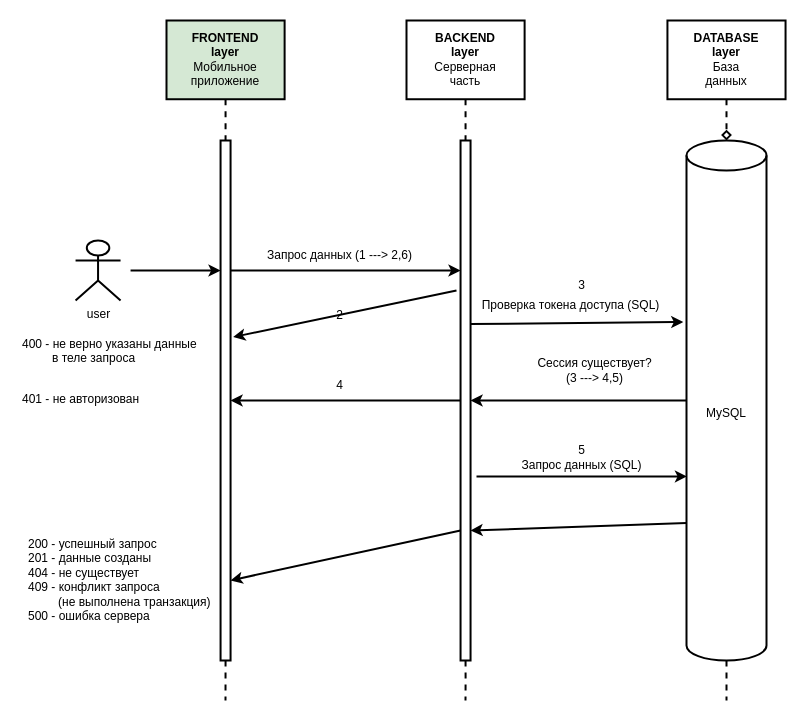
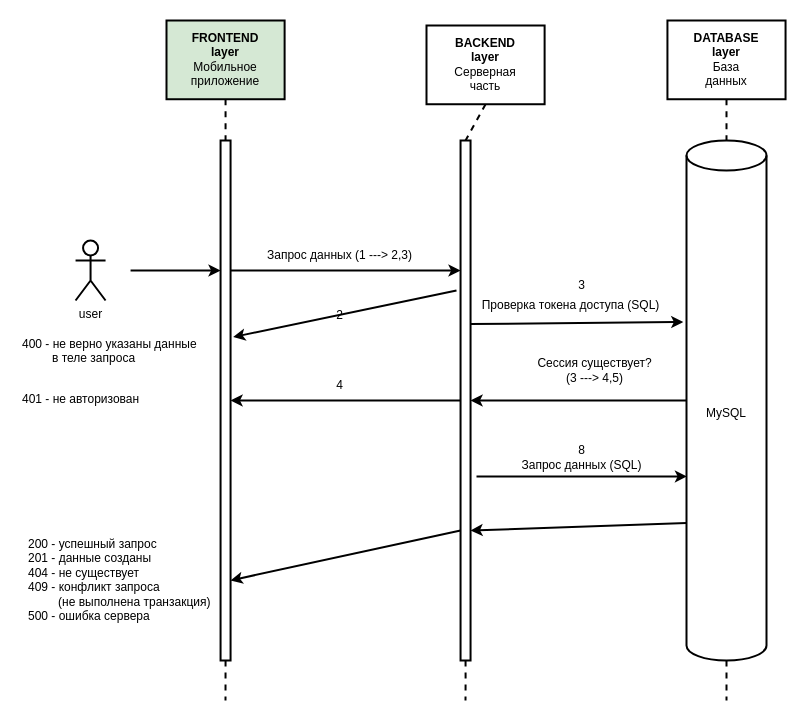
  <mxCell id="0" />
  <mxCell id="1" parent="0" />
  <mxCell id="2" style="rounded=0;orthogonalLoop=1;jettySize=auto;html=1;exitX=1;exitY=0.5;exitDx=0;exitDy=0;entryX=0;entryY=0.25;entryDx=0;entryDy=0;strokeWidth=2;endArrow=classic;endFill=1;" parent="1" source="3" target="7" edge="1"><mxGeometry relative="1" as="geometry" /></mxCell>
  <mxCell id="3" value="" style="rounded=0;whiteSpace=wrap;html=1;strokeColor=none;fillColor=none;" parent="1" vertex="1"><mxGeometry x="50.06" y="210" width="80" height="120" as="geometry" /></mxCell>
- <mxCell id="4" value="user" style="shape=umlActor;verticalLabelPosition=bottom;verticalAlign=top;html=1;outlineConnect=0;strokeWidth=2;" parent="1" vertex="1"><mxGeometry x="75.06" y="240" width="45" height="60" as="geometry" /></mxCell>
+ <mxCell id="4" value="user" style="shape=umlActor;verticalLabelPosition=bottom;verticalAlign=top;html=1;outlineConnect=0;strokeWidth=2;" parent="1" vertex="1"><mxGeometry x="75.06" y="240" width="30" height="60" as="geometry" /></mxCell>
  <mxCell id="5" style="edgeStyle=orthogonalEdgeStyle;rounded=0;orthogonalLoop=1;jettySize=auto;html=1;exitX=1;exitY=0.25;exitDx=0;exitDy=0;entryX=0;entryY=0.25;entryDx=0;entryDy=0;strokeWidth=2;endArrow=classic;endFill=1;" parent="1" source="7" target="14" edge="1"><mxGeometry relative="1" as="geometry" /></mxCell>
  <mxCell id="6" style="rounded=0;orthogonalLoop=1;jettySize=auto;html=1;exitX=0.5;exitY=1;exitDx=0;exitDy=0;dashed=1;strokeWidth=2;endArrow=none;endFill=0;" parent="1" source="7" edge="1"><mxGeometry relative="1" as="geometry"><mxPoint x="225" y="700" as="targetPoint" /></mxGeometry></mxCell>
  <mxCell id="7" value="" style="rounded=0;whiteSpace=wrap;html=1;strokeWidth=2;fillColor=default;strokeColor=#000000;" parent="1" vertex="1"><mxGeometry x="220.06" y="140" width="10" height="520" as="geometry" /></mxCell>
  <mxCell id="8" style="rounded=0;orthogonalLoop=1;jettySize=auto;html=1;exitX=0.915;exitY=0.353;exitDx=0;exitDy=0;entryX=-0.04;entryY=0.349;entryDx=0;entryDy=0;entryPerimeter=0;strokeWidth=2;endArrow=classic;endFill=1;exitPerimeter=0;" parent="1" source="14" target="22" edge="1"><mxGeometry relative="1" as="geometry" /></mxCell>
  <mxCell id="9" style="rounded=0;orthogonalLoop=1;jettySize=auto;html=1;entryX=0.006;entryY=0.646;entryDx=0;entryDy=0;entryPerimeter=0;strokeWidth=2;endArrow=classic;endFill=1;" parent="1" target="22" edge="1"><mxGeometry relative="1" as="geometry"><mxPoint x="476" y="476" as="sourcePoint" /></mxGeometry></mxCell>
  <mxCell id="10" style="rounded=0;orthogonalLoop=1;jettySize=auto;html=1;strokeWidth=2;endArrow=classic;endFill=1;entryX=1.262;entryY=0.378;entryDx=0;entryDy=0;entryPerimeter=0;" parent="1" target="7" edge="1"><mxGeometry relative="1" as="geometry"><mxPoint x="456" y="290" as="sourcePoint" /><mxPoint x="225" y="490" as="targetPoint" /></mxGeometry></mxCell>
  <mxCell id="11" style="rounded=0;orthogonalLoop=1;jettySize=auto;html=1;exitX=0;exitY=0.5;exitDx=0;exitDy=0;strokeWidth=2;endArrow=classic;endFill=1;entryX=1;entryY=0.5;entryDx=0;entryDy=0;" parent="1" source="14" edge="1" target="7"><mxGeometry relative="1" as="geometry"><mxPoint x="226" y="510" as="targetPoint" /></mxGeometry></mxCell>
  <mxCell id="12" style="rounded=0;orthogonalLoop=1;jettySize=auto;html=1;exitX=0;exitY=0.75;exitDx=0;exitDy=0;strokeWidth=2;endArrow=classic;endFill=1;entryX=0.994;entryY=0.846;entryDx=0;entryDy=0;entryPerimeter=0;" parent="1" source="14" edge="1" target="7"><mxGeometry relative="1" as="geometry"><mxPoint x="226" y="530" as="targetPoint" /></mxGeometry></mxCell>
  <mxCell id="13" style="edgeStyle=orthogonalEdgeStyle;rounded=0;orthogonalLoop=1;jettySize=auto;html=1;exitX=0.5;exitY=1;exitDx=0;exitDy=0;strokeWidth=2;dashed=1;endArrow=none;endFill=0;" parent="1" source="14" edge="1"><mxGeometry relative="1" as="geometry"><mxPoint x="465" y="700" as="targetPoint" /></mxGeometry></mxCell>
  <mxCell id="14" value="" style="rounded=0;whiteSpace=wrap;html=1;strokeWidth=2;fillColor=default;strokeColor=#000000;" parent="1" vertex="1"><mxGeometry x="460.05" y="140" width="10" height="520" as="geometry" /></mxCell>
  <mxCell id="15" style="rounded=0;orthogonalLoop=1;jettySize=auto;html=1;exitX=0.5;exitY=1;exitDx=0;exitDy=0;entryX=0.5;entryY=0;entryDx=0;entryDy=0;dashed=1;strokeWidth=2;endArrow=none;endFill=0;" parent="1" source="16" target="7" edge="1"><mxGeometry relative="1" as="geometry" /></mxCell>
  <mxCell id="16" value="&lt;b&gt;FRONTEND&lt;br&gt;layer&lt;/b&gt;&lt;br&gt;Мобильное приложение" style="rounded=0;whiteSpace=wrap;html=1;strokeWidth=2;fillColor=#d5e8d4;" parent="1" vertex="1"><mxGeometry x="166" y="20" width="118.11" height="78.74" as="geometry" /></mxCell>
  <mxCell id="17" style="rounded=0;orthogonalLoop=1;jettySize=auto;html=1;exitX=0.5;exitY=1;exitDx=0;exitDy=0;entryX=0.5;entryY=0;entryDx=0;entryDy=0;dashed=1;strokeWidth=2;endArrow=none;endFill=0;" parent="1" source="18" target="14" edge="1"><mxGeometry relative="1" as="geometry" /></mxCell>
- <mxCell id="18" value="&lt;b&gt;BACKEND&lt;br&gt;layer&lt;/b&gt;&lt;br&gt;Серверная&lt;br&gt;часть" style="rounded=0;whiteSpace=wrap;html=1;strokeWidth=2;" parent="1" vertex="1"><mxGeometry x="406" y="20" width="118.11" height="78.74" as="geometry" /></mxCell>
+ <mxCell id="18" value="&lt;b&gt;BACKEND&lt;br&gt;layer&lt;/b&gt;&lt;br&gt;Серверная&lt;br&gt;часть" style="rounded=0;whiteSpace=wrap;html=1;strokeWidth=2;" parent="1" vertex="1"><mxGeometry x="426" y="25" width="118.11" height="78.74" as="geometry" /></mxCell>
  <mxCell id="19" style="rounded=0;orthogonalLoop=1;jettySize=auto;html=1;strokeWidth=2;endArrow=classic;endFill=1;entryX=1;entryY=0.5;entryDx=0;entryDy=0;exitX=0;exitY=0.5;exitDx=0;exitDy=0;exitPerimeter=0;" parent="1" source="22" edge="1" target="14"><mxGeometry relative="1" as="geometry"><mxPoint x="466" y="390" as="targetPoint" /><mxPoint x="696" y="400" as="sourcePoint" /></mxGeometry></mxCell>
  <mxCell id="20" style="rounded=0;orthogonalLoop=1;jettySize=auto;html=1;exitX=0;exitY=0;exitDx=0;exitDy=382.5;exitPerimeter=0;strokeWidth=2;endArrow=classic;endFill=1;entryX=1;entryY=0.75;entryDx=0;entryDy=0;" parent="1" source="22" target="14" edge="1"><mxGeometry relative="1" as="geometry"><mxPoint x="476" y="523" as="targetPoint" /></mxGeometry></mxCell>
  <mxCell id="21" style="edgeStyle=orthogonalEdgeStyle;rounded=0;orthogonalLoop=1;jettySize=auto;html=1;exitX=0.5;exitY=1;exitDx=0;exitDy=0;exitPerimeter=0;strokeWidth=2;dashed=1;endArrow=none;endFill=0;" edge="1" parent="1" source="22"><mxGeometry relative="1" as="geometry"><mxPoint x="726" y="700" as="targetPoint" /></mxGeometry></mxCell>
  <mxCell id="22" value="MySQL" style="shape=cylinder3;whiteSpace=wrap;html=1;boundedLbl=1;backgroundOutline=1;size=15;strokeWidth=2;" parent="1" vertex="1"><mxGeometry x="686" y="140" width="80" height="520" as="geometry" /></mxCell>
- <mxCell id="23" value="Запрос данных (1 ---&amp;gt; 2,6)" style="text;html=1;align=center;verticalAlign=middle;resizable=0;points=[];autosize=1;strokeColor=none;fillColor=none;" parent="1" vertex="1"><mxGeometry x="254.11" y="240" width="170" height="30" as="geometry" /></mxCell>
+ <mxCell id="23" value="Запрос данных (1 ---&amp;gt; 2,3)" style="text;html=1;align=center;verticalAlign=middle;resizable=0;points=[];autosize=1;strokeColor=none;fillColor=none;" parent="1" vertex="1"><mxGeometry x="254.11" y="240" width="170" height="30" as="geometry" /></mxCell>
  <mxCell id="24" value="200 - успешный запрос&lt;br&gt;201 - данные созданы&lt;br&gt;404 - не существует&lt;br&gt;409 - конфликт запроса&lt;br&gt;&amp;nbsp; &amp;nbsp; &amp;nbsp; &amp;nbsp; &amp;nbsp;(не выполнена транзакция)&lt;br&gt;500 - ошибка сервера" style="text;html=1;align=left;verticalAlign=top;resizable=0;points=[];autosize=1;strokeColor=none;fillColor=none;" parent="1" vertex="1"><mxGeometry x="26" y="530" width="210" height="100" as="geometry" /></mxCell>
  <mxCell id="25" value="400 - не верно указаны данные&lt;br&gt;&amp;nbsp; &amp;nbsp; &amp;nbsp; &amp;nbsp; &amp;nbsp;в теле запроса" style="text;html=1;align=left;verticalAlign=top;resizable=0;points=[];autosize=1;strokeColor=none;fillColor=none;" parent="1" vertex="1"><mxGeometry x="20.06" y="330" width="200" height="40" as="geometry" /></mxCell>
  <mxCell id="26" value="Проверка токена доступа (SQL)" style="text;html=1;align=center;verticalAlign=middle;resizable=0;points=[];autosize=1;strokeColor=none;fillColor=none;" parent="1" vertex="1"><mxGeometry x="470.05" y="290" width="200" height="30" as="geometry" /></mxCell>
  <mxCell id="27" value="Запрос данных (SQL)" style="text;html=1;align=center;verticalAlign=middle;resizable=0;points=[];autosize=1;strokeColor=none;fillColor=none;" parent="1" vertex="1"><mxGeometry x="511" y="450" width="140" height="30" as="geometry" /></mxCell>
  <mxCell id="28" value="401 - не авторизован" style="text;html=1;align=left;verticalAlign=top;resizable=0;points=[];autosize=1;strokeColor=none;fillColor=none;" parent="1" vertex="1"><mxGeometry x="20.06" y="385" width="140" height="30" as="geometry" /></mxCell>
- <mxCell id="29" style="edgeStyle=orthogonalEdgeStyle;rounded=0;orthogonalLoop=1;jettySize=auto;html=1;exitX=0.5;exitY=1;exitDx=0;exitDy=0;strokeWidth=2;dashed=1;endArrow=diamond;endFill=0;" edge="1" parent="1" source="30" target="22"><mxGeometry relative="1" as="geometry" /></mxCell>
+ <mxCell id="29" style="edgeStyle=orthogonalEdgeStyle;rounded=0;orthogonalLoop=1;jettySize=auto;html=1;exitX=0.5;exitY=1;exitDx=0;exitDy=0;strokeWidth=2;dashed=1;endArrow=none;endFill=0;" edge="1" parent="1" source="30" target="22"><mxGeometry relative="1" as="geometry" /></mxCell>
  <mxCell id="30" value="&lt;b&gt;DATABASE&lt;br&gt;layer&lt;/b&gt;&lt;br&gt;База&lt;br&gt;данных" style="rounded=0;whiteSpace=wrap;html=1;strokeWidth=2;" vertex="1" parent="1"><mxGeometry x="666.94" y="20" width="118.11" height="78.74" as="geometry" /></mxCell>
  <mxCell id="31" value="2" style="text;html=1;align=center;verticalAlign=middle;resizable=0;points=[];autosize=1;strokeColor=none;fillColor=none;" vertex="1" parent="1"><mxGeometry x="324.11" y="300" width="30" height="30" as="geometry" /></mxCell>
  <mxCell id="32" value="3" style="text;html=1;align=center;verticalAlign=middle;resizable=0;points=[];autosize=1;strokeColor=none;fillColor=none;" vertex="1" parent="1"><mxGeometry x="566" y="270" width="30" height="30" as="geometry" /></mxCell>
  <mxCell id="33" value="Сессия существует?&lt;br&gt;(3 ---&amp;gt; 4,5)" style="text;html=1;align=center;verticalAlign=middle;resizable=0;points=[];autosize=1;strokeColor=none;fillColor=none;" vertex="1" parent="1"><mxGeometry x="524.11" y="350" width="140" height="40" as="geometry" /></mxCell>
  <mxCell id="34" value="4" style="text;html=1;align=center;verticalAlign=middle;resizable=0;points=[];autosize=1;strokeColor=none;fillColor=none;" vertex="1" parent="1"><mxGeometry x="324.11" y="370" width="30" height="30" as="geometry" /></mxCell>
- <mxCell id="35" value="5" style="text;html=1;align=center;verticalAlign=middle;resizable=0;points=[];autosize=1;strokeColor=none;fillColor=none;" vertex="1" parent="1"><mxGeometry x="566" y="435" width="30" height="30" as="geometry" /></mxCell>
+ <mxCell id="35" value="8" style="text;html=1;align=center;verticalAlign=middle;resizable=0;points=[];autosize=1;strokeColor=none;fillColor=none;" vertex="1" parent="1"><mxGeometry x="566" y="435" width="30" height="30" as="geometry" /></mxCell>
